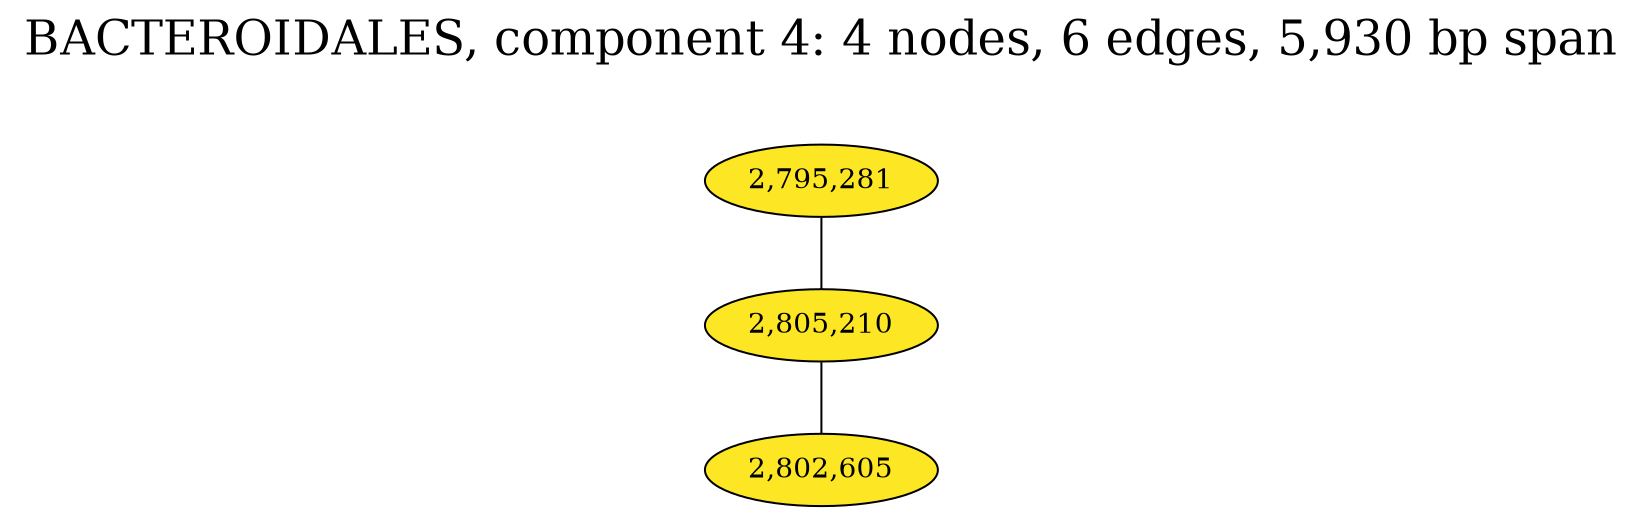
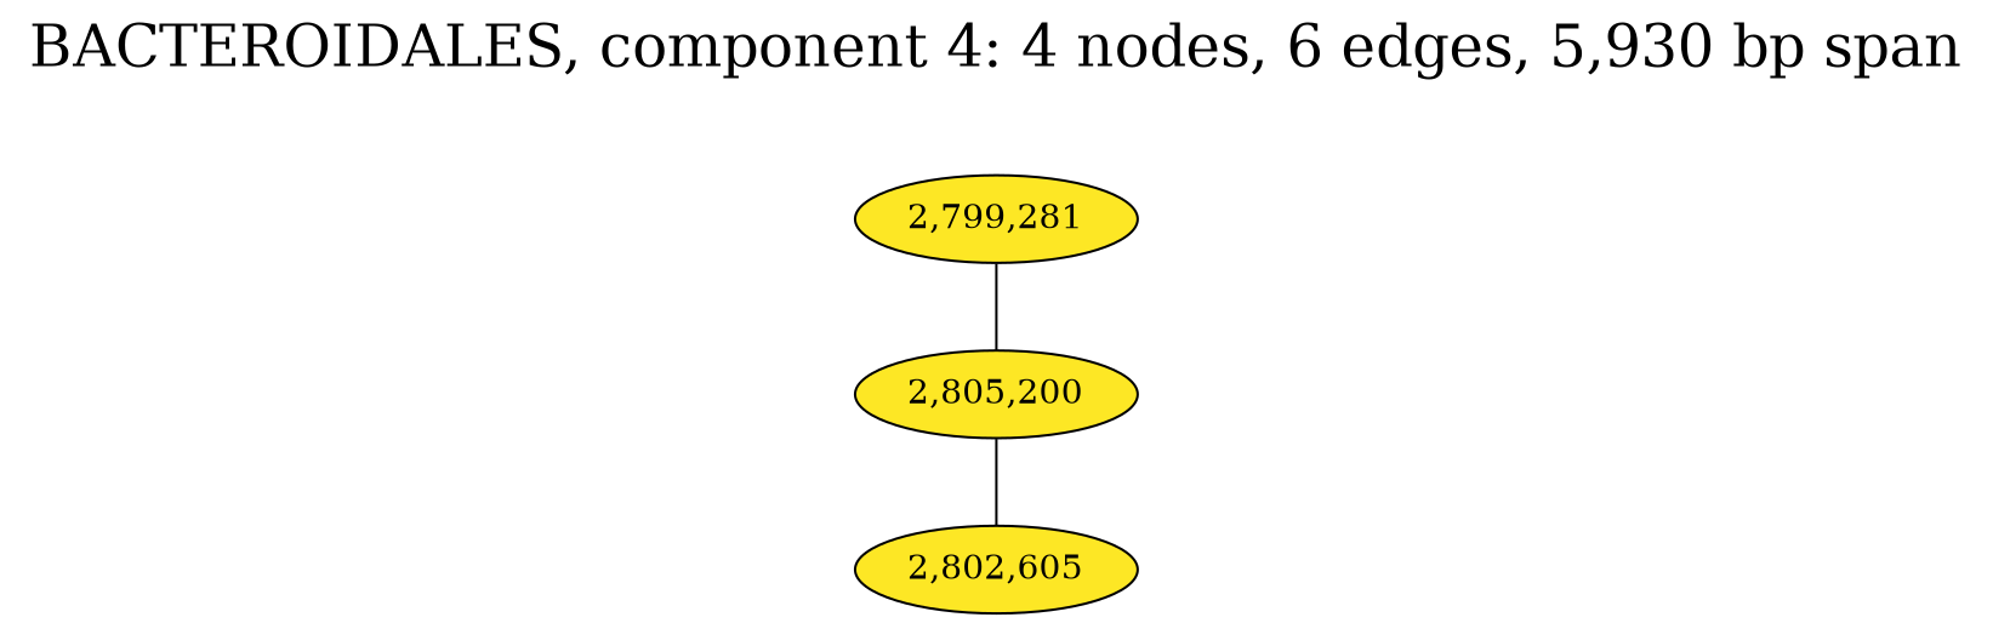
  graph {
    fontsize=24
    label="BACTEROIDALES, component 4: 4 nodes, 6 edges, 5,930 bp span"
    labelloc=t
    node [fillcolor="#fde725" fontcolor="#000000" style=filled]
-   "2,799,281" [label="2,795,281"]
-   "2,805,210"
+   "2,799,281"
+   "2,805,210" [label="2,805,200"]
    "2,802,605"
    "2,799,281" -- "2,805,210"
    "2,805,210" -- "2,802,605"
  }
